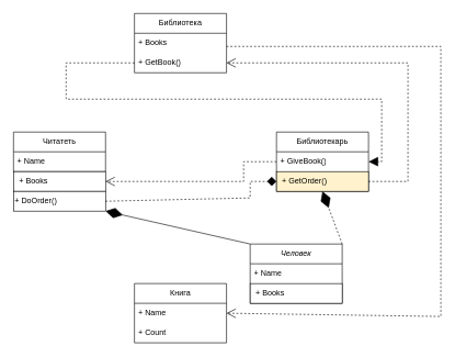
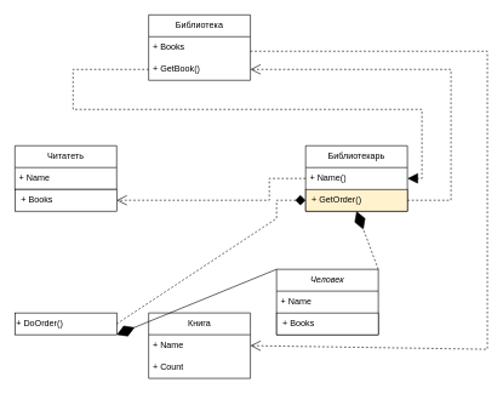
  <mxCell id="0" />
  <mxCell id="1" parent="0" />
  <mxCell id="2" value="Читатеть&lt;br&gt;" style="swimlane;fontStyle=0;childLayout=stackLayout;horizontal=1;startSize=30;horizontalStack=0;resizeParent=1;resizeParentMax=0;resizeLast=0;collapsible=1;marginBottom=0;whiteSpace=wrap;html=1;" parent="1" vertex="1"><mxGeometry x="20" y="200" width="140" height="60" as="geometry" /></mxCell>
  <mxCell id="3" value="+ Name" style="text;strokeColor=none;fillColor=none;align=left;verticalAlign=middle;spacingLeft=4;spacingRight=4;overflow=hidden;points=[[0,0.5],[1,0.5]];portConstraint=eastwest;rotatable=0;whiteSpace=wrap;html=1;" parent="2" vertex="1"><mxGeometry y="30" width="140" height="30" as="geometry" /></mxCell>
  <mxCell id="4" value="Библиотека&lt;br&gt;" style="swimlane;fontStyle=0;childLayout=stackLayout;horizontal=1;startSize=30;horizontalStack=0;resizeParent=1;resizeParentMax=0;resizeLast=0;collapsible=1;marginBottom=0;whiteSpace=wrap;html=1;" parent="1" vertex="1"><mxGeometry x="204" y="20" width="140" height="90" as="geometry" /></mxCell>
  <mxCell id="5" value="+ Books" style="text;strokeColor=none;fillColor=none;align=left;verticalAlign=middle;spacingLeft=4;spacingRight=4;overflow=hidden;points=[[0,0.5],[1,0.5]];portConstraint=eastwest;rotatable=0;whiteSpace=wrap;html=1;" parent="4" vertex="1"><mxGeometry y="30" width="140" height="30" as="geometry" /></mxCell>
  <mxCell id="6" value="+ GetBook()" style="text;strokeColor=none;fillColor=none;align=left;verticalAlign=middle;spacingLeft=4;spacingRight=4;overflow=hidden;points=[[0,0.5],[1,0.5]];portConstraint=eastwest;rotatable=0;whiteSpace=wrap;html=1;" parent="4" vertex="1"><mxGeometry y="60" width="140" height="30" as="geometry" /></mxCell>
  <mxCell id="7" value="Библиотекарь" style="swimlane;fontStyle=0;childLayout=stackLayout;horizontal=1;startSize=30;horizontalStack=0;resizeParent=1;resizeParentMax=0;resizeLast=0;collapsible=1;marginBottom=0;whiteSpace=wrap;html=1;" parent="1" vertex="1"><mxGeometry x="420" y="200" width="140" height="90" as="geometry" /></mxCell>
- <mxCell id="8" value="+ GiveBook()" style="text;strokeColor=none;fillColor=none;align=left;verticalAlign=middle;spacingLeft=4;spacingRight=4;overflow=hidden;points=[[0,0.5],[1,0.5]];portConstraint=eastwest;rotatable=0;whiteSpace=wrap;html=1;" parent="7" vertex="1"><mxGeometry y="30" width="140" height="30" as="geometry" /></mxCell>
+ <mxCell id="8" value="+ Name()" style="text;strokeColor=none;fillColor=none;align=left;verticalAlign=middle;spacingLeft=4;spacingRight=4;overflow=hidden;points=[[0,0.5],[1,0.5]];portConstraint=eastwest;rotatable=0;whiteSpace=wrap;html=1;" parent="7" vertex="1"><mxGeometry y="30" width="140" height="30" as="geometry" /></mxCell>
  <mxCell id="9" value="&amp;nbsp; + GetOrder()" style="rounded=0;whiteSpace=wrap;html=1;align=left;fillColor=#fff2cc;" parent="7" vertex="1"><mxGeometry y="60" width="140" height="30" as="geometry" /></mxCell>
  <mxCell id="10" value="Книга" style="swimlane;fontStyle=0;childLayout=stackLayout;horizontal=1;startSize=30;horizontalStack=0;resizeParent=1;resizeParentMax=0;resizeLast=0;collapsible=1;marginBottom=0;whiteSpace=wrap;html=1;" parent="1" vertex="1"><mxGeometry x="204" y="430" width="140" height="90" as="geometry" /></mxCell>
  <mxCell id="11" value="+ Name" style="text;strokeColor=none;fillColor=none;align=left;verticalAlign=middle;spacingLeft=4;spacingRight=4;overflow=hidden;points=[[0,0.5],[1,0.5]];portConstraint=eastwest;rotatable=0;whiteSpace=wrap;html=1;" parent="10" vertex="1"><mxGeometry y="30" width="140" height="30" as="geometry" /></mxCell>
  <mxCell id="12" value="+ Count" style="text;strokeColor=none;fillColor=none;align=left;verticalAlign=middle;spacingLeft=4;spacingRight=4;overflow=hidden;points=[[0,0.5],[1,0.5]];portConstraint=eastwest;rotatable=0;whiteSpace=wrap;html=1;" parent="10" vertex="1"><mxGeometry y="60" width="140" height="30" as="geometry" /></mxCell>
  <mxCell id="13" value="&amp;nbsp; + Books" style="rounded=0;whiteSpace=wrap;html=1;align=left;" parent="1" vertex="1"><mxGeometry x="20" y="260" width="140" height="30" as="geometry" /></mxCell>
- <mxCell id="14" value="+ DoOrder()" style="rounded=0;whiteSpace=wrap;html=1;align=left;" parent="1" vertex="1"><mxGeometry x="20" y="290" width="140" height="30" as="geometry" /></mxCell>
+ <mxCell id="14" value="+ DoOrder()" style="rounded=0;whiteSpace=wrap;html=1;align=left;" parent="1" vertex="1"><mxGeometry x="20" y="430" width="140" height="30" as="geometry" /></mxCell>
  <mxCell id="15" value="" style="endArrow=diamond;endSize=12;dashed=1;html=1;rounded=0;exitX=1;exitY=0.5;exitDx=0;exitDy=0;entryX=0;entryY=0.5;entryDx=0;entryDy=0;" parent="1" source="14" target="9" edge="1"><mxGeometry width="160" relative="1" as="geometry"><mxPoint x="520" y="330" as="sourcePoint" /><mxPoint x="680" y="330" as="targetPoint" /><Array as="points"><mxPoint x="380" y="300" /><mxPoint x="380" y="275" /></Array></mxGeometry></mxCell>
  <mxCell id="16" value="" style="endArrow=open;endSize=12;dashed=1;html=1;rounded=0;exitX=1;exitY=0.5;exitDx=0;exitDy=0;entryX=1;entryY=0.5;entryDx=0;entryDy=0;" parent="1" target="6" edge="1"><mxGeometry width="160" relative="1" as="geometry"><mxPoint x="560" y="275" as="sourcePoint" /><mxPoint x="620" y="90" as="targetPoint" /><Array as="points"><mxPoint x="620" y="275" /><mxPoint x="620" y="95" /></Array></mxGeometry></mxCell>
  <mxCell id="17" value="" style="endArrow=open;endSize=12;dashed=1;html=1;rounded=0;exitX=1;exitY=0.5;exitDx=0;exitDy=0;entryX=1;entryY=0.5;entryDx=0;entryDy=0;" parent="1" target="11" edge="1"><mxGeometry width="160" relative="1" as="geometry"><mxPoint x="344" y="70" as="sourcePoint" /><mxPoint x="660" y="70" as="targetPoint" /><Array as="points"><mxPoint x="670" y="70" /><mxPoint x="670" y="480" /></Array></mxGeometry></mxCell>
  <mxCell id="18" value="" style="endArrow=open;endSize=12;dashed=1;html=1;rounded=0;exitX=0;exitY=0.5;exitDx=0;exitDy=0;entryX=1;entryY=0.5;entryDx=0;entryDy=0;" parent="1" source="8" target="13" edge="1"><mxGeometry width="160" relative="1" as="geometry"><mxPoint x="210" y="355" as="sourcePoint" /><mxPoint x="470" y="355" as="targetPoint" /><Array as="points"><mxPoint x="370" y="245" /><mxPoint x="370" y="275" /></Array></mxGeometry></mxCell>
  <mxCell id="19" value="&lt;i&gt;Человек&lt;/i&gt;" style="swimlane;fontStyle=0;childLayout=stackLayout;horizontal=1;startSize=30;horizontalStack=0;resizeParent=1;resizeParentMax=0;resizeLast=0;collapsible=1;marginBottom=0;whiteSpace=wrap;html=1;" vertex="1" parent="1"><mxGeometry x="380" y="370" width="140" height="90" as="geometry" /></mxCell>
  <mxCell id="20" value="+ Name" style="text;strokeColor=none;fillColor=none;align=left;verticalAlign=middle;spacingLeft=4;spacingRight=4;overflow=hidden;points=[[0,0.5],[1,0.5]];portConstraint=eastwest;rotatable=0;whiteSpace=wrap;html=1;" vertex="1" parent="19"><mxGeometry y="30" width="140" height="30" as="geometry" /></mxCell>
  <mxCell id="21" value="&amp;nbsp; + Books" style="rounded=0;whiteSpace=wrap;html=1;align=left;" vertex="1" parent="19"><mxGeometry y="60" width="140" height="30" as="geometry" /></mxCell>
  <mxCell id="22" value="" style="endArrow=diamondThin;endFill=1;endSize=24;html=1;rounded=0;exitX=0;exitY=0;exitDx=0;exitDy=0;entryX=1;entryY=1;entryDx=0;entryDy=0;startSize=2;strokeWidth=1;" edge="1" parent="1" source="19" target="14"><mxGeometry width="160" relative="1" as="geometry"><mxPoint x="320" y="360" as="sourcePoint" /><mxPoint x="480" y="360" as="targetPoint" /></mxGeometry></mxCell>
  <mxCell id="23" value="" style="endArrow=diamondThin;endFill=1;endSize=24;html=1;rounded=0;exitX=1;exitY=0;exitDx=0;exitDy=0;entryX=0.5;entryY=1;entryDx=0;entryDy=0;startSize=2;strokeWidth=1;dashed=1;" edge="1" parent="1" source="19" target="9"><mxGeometry width="160" relative="1" as="geometry"><mxPoint x="265" y="340" as="sourcePoint" /><mxPoint x="170" y="330" as="targetPoint" /></mxGeometry></mxCell>
  <mxCell id="24" value="" style="endArrow=block;endSize=12;dashed=1;html=1;rounded=0;entryX=1;entryY=0.5;entryDx=0;entryDy=0;exitX=0;exitY=0.5;exitDx=0;exitDy=0;" edge="1" parent="1" source="6" target="8"><mxGeometry width="160" relative="1" as="geometry"><mxPoint x="570" y="285" as="sourcePoint" /><mxPoint x="354" y="105" as="targetPoint" /><Array as="points"><mxPoint x="100" y="95" /><mxPoint x="100" y="150" /><mxPoint x="580" y="150" /><mxPoint x="580" y="245" /></Array></mxGeometry></mxCell>
